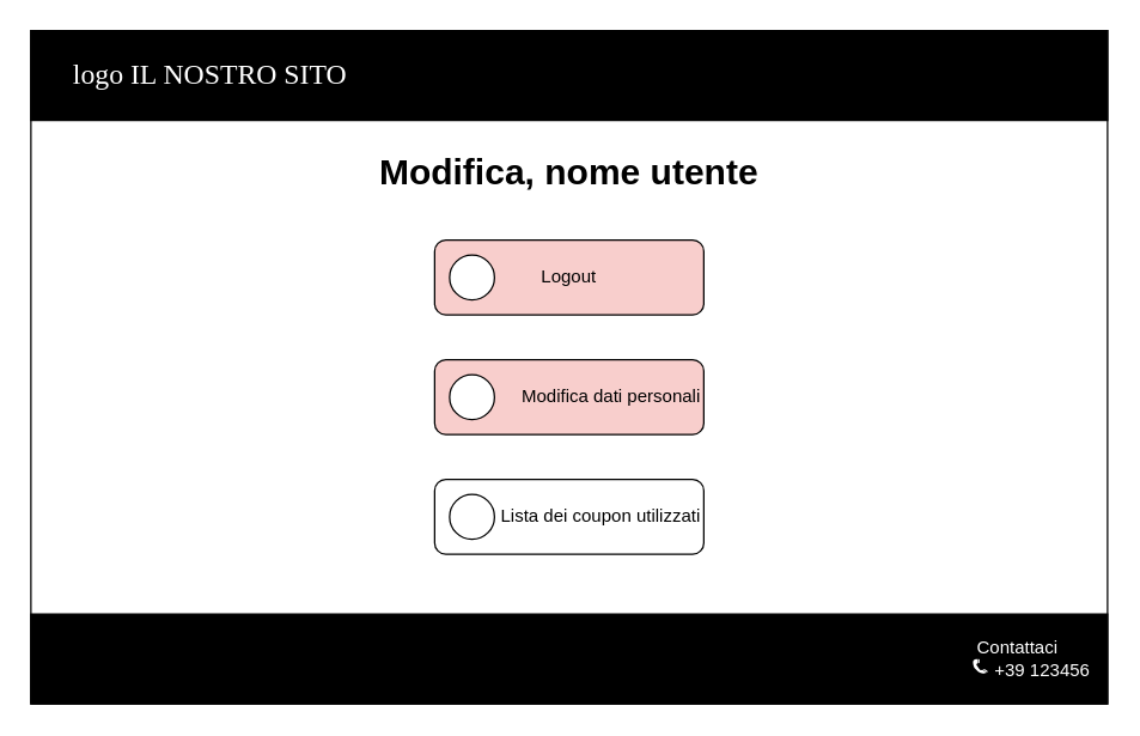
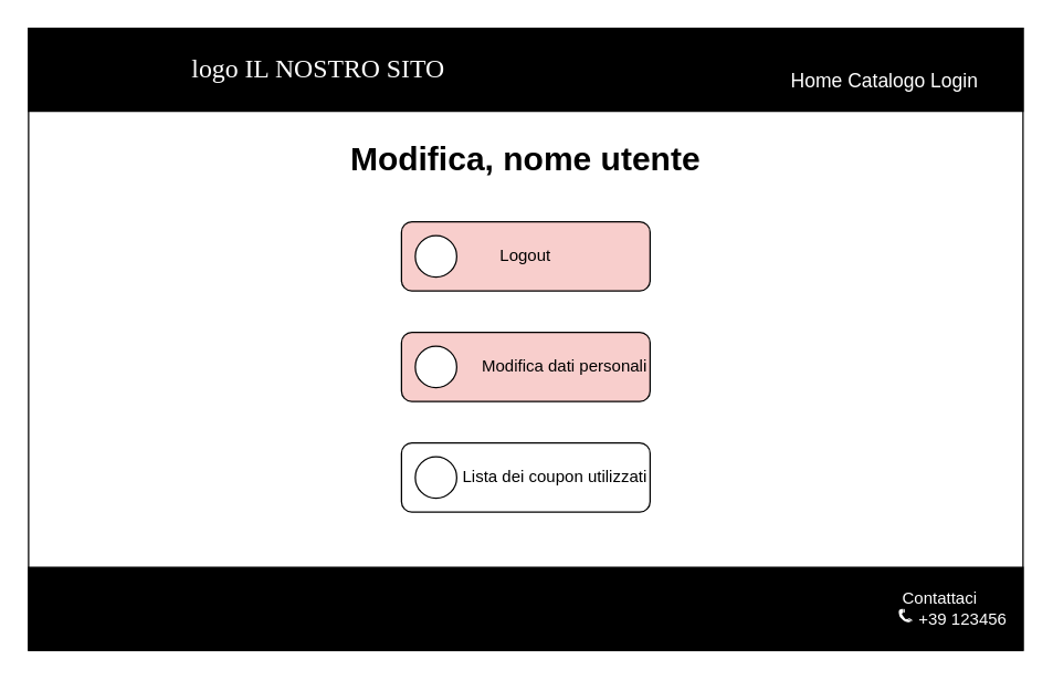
  <mxCell id="0" />
  <mxCell id="1" parent="0" />
  <mxCell id="2" value="" style="rounded=0;whiteSpace=wrap;html=1;" vertex="1" parent="1"><mxGeometry x="20" y="20" width="720" height="450" as="geometry" /></mxCell>
  <mxCell id="3" value="" style="rounded=0;whiteSpace=wrap;html=1;fillColor=#000000;" vertex="1" parent="1"><mxGeometry x="20" y="20" width="720" height="60" as="geometry" /></mxCell>
- <mxCell id="4" value="logo IL NOSTRO SITO" style="text;html=1;strokeColor=none;fillColor=none;align=center;verticalAlign=middle;whiteSpace=wrap;rounded=0;fontColor=#FFFFFF;fontSize=19;fontStyle=0;fontFamily=Verdana;" vertex="1" parent="1"><mxGeometry x="30" y="27.5" width="220" height="45" as="geometry" /></mxCell>
+ <mxCell id="4" value="logo IL NOSTRO SITO" style="text;html=1;strokeColor=none;fillColor=none;align=center;verticalAlign=middle;whiteSpace=wrap;rounded=0;fontColor=#FFFFFF;fontSize=19;fontStyle=0;fontFamily=Verdana;" vertex="1" parent="1"><mxGeometry x="120" y="27.5" width="220" height="45" as="geometry" /></mxCell>
+ <mxCell id="5" value="Home Catalogo Login" style="text;html=1;strokeColor=none;fillColor=none;align=center;verticalAlign=middle;whiteSpace=wrap;rounded=0;fontColor=#FFFFFF;fontSize=14;" vertex="1" parent="1"><mxGeometry x="550" y="42.5" width="180" height="30" as="geometry" /></mxCell>
  <mxCell id="6" value="&#10;&#10;&#10;" style="rounded=0;whiteSpace=wrap;html=1;fillColor=#000000;" vertex="1" parent="1"><mxGeometry x="20" y="410" width="720" height="60" as="geometry" /></mxCell>
  <mxCell id="7" value="Contattaci&lt;br&gt;&amp;nbsp; &amp;nbsp; &amp;nbsp; &amp;nbsp; &amp;nbsp; +39 123456" style="text;html=1;strokeColor=none;fillColor=none;align=center;verticalAlign=middle;whiteSpace=wrap;rounded=0;fontColor=#FFFFFF;" vertex="1" parent="1"><mxGeometry x="630" y="410" width="100" height="60" as="geometry" /></mxCell>
  <mxCell id="8" value="" style="shape=mxgraph.signs.tech.telephone_3;html=1;pointerEvents=1;fillColor=#FFFFFF;strokeColor=none;verticalLabelPosition=bottom;verticalAlign=top;align=center;sketch=0;fontColor=#FFFFFF;" vertex="1" parent="1"><mxGeometry x="650" y="440" width="10" height="10" as="geometry" /></mxCell>
  <mxCell id="9" style="edgeStyle=orthogonalEdgeStyle;rounded=0;orthogonalLoop=1;jettySize=auto;html=1;exitX=0.5;exitY=1;exitDx=0;exitDy=0;" edge="1" parent="1" source="2" target="2"><mxGeometry relative="1" as="geometry" /></mxCell>
  <mxCell id="10" value="Modifica, nome utente" style="text;html=1;strokeColor=none;fillColor=none;align=center;verticalAlign=middle;whiteSpace=wrap;rounded=0;fontSize=24;fontStyle=1" vertex="1" parent="1"><mxGeometry x="230" y="100" width="300" height="30" as="geometry" /></mxCell>
  <mxCell id="11" value="Modifica dati personali" style="rounded=1;whiteSpace=wrap;html=1;align=right;fillColor=#f8cecc;" vertex="1" parent="1"><mxGeometry x="290" y="240" width="180" height="50" as="geometry" /></mxCell>
  <mxCell id="12" value="" style="ellipse;whiteSpace=wrap;html=1;aspect=fixed;" vertex="1" parent="1"><mxGeometry x="300" y="250" width="30" height="30" as="geometry" /></mxCell>
  <mxCell id="13" value="Lista dei coupon utilizzati" style="rounded=1;whiteSpace=wrap;html=1;align=right;" vertex="1" parent="1"><mxGeometry x="290" y="320" width="180" height="50" as="geometry" /></mxCell>
  <mxCell id="14" value="" style="ellipse;whiteSpace=wrap;html=1;aspect=fixed;" vertex="1" parent="1"><mxGeometry x="300" y="330" width="30" height="30" as="geometry" /></mxCell>
  <mxCell id="15" value="Logout" style="rounded=1;whiteSpace=wrap;html=1;align=center;fillColor=#f8cecc;" vertex="1" parent="1"><mxGeometry x="290" y="160" width="180" height="50" as="geometry" /></mxCell>
  <mxCell id="16" value="" style="ellipse;whiteSpace=wrap;html=1;aspect=fixed;" vertex="1" parent="1"><mxGeometry x="300" y="170" width="30" height="30" as="geometry" /></mxCell>
